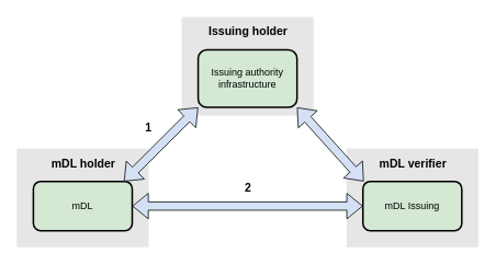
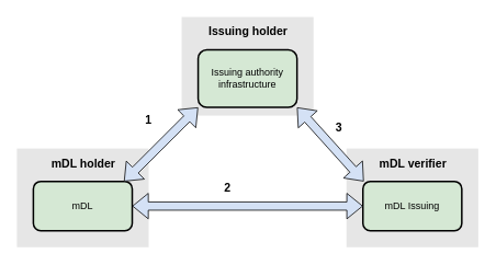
  <mxCell id="0" />
  <mxCell id="1" parent="0" />
  <mxCell id="2" value="" style="rounded=0;whiteSpace=wrap;html=1;fillColor=#E6E6E6;strokeColor=none;" vertex="1" parent="1"><mxGeometry x="220" y="20" width="160" height="120" as="geometry" /></mxCell>
  <mxCell id="3" value="Issuing authority infrastructure" style="rounded=1;whiteSpace=wrap;html=1;fillColor=#D5E8D4;strokeWidth=2;" vertex="1" parent="1"><mxGeometry x="240" y="60" width="120" height="70" as="geometry" /></mxCell>
  <mxCell id="4" value="&lt;b&gt;&lt;font style=&quot;font-size: 14px;&quot;&gt;Issuing holder&lt;/font&gt;&lt;/b&gt;" style="text;strokeColor=none;align=center;fillColor=none;html=1;verticalAlign=middle;whiteSpace=wrap;rounded=0;" vertex="1" parent="1"><mxGeometry x="241" y="23" width="120" height="30" as="geometry" /></mxCell>
  <mxCell id="5" value="" style="rounded=0;whiteSpace=wrap;html=1;fillColor=#E6E6E6;strokeColor=none;" vertex="1" parent="1"><mxGeometry x="20" y="180" width="160" height="120" as="geometry" /></mxCell>
  <mxCell id="6" value="mDL" style="rounded=1;whiteSpace=wrap;html=1;fillColor=#D5E8D4;strokeWidth=2;" vertex="1" parent="1"><mxGeometry x="40" y="220" width="120" height="60" as="geometry" /></mxCell>
  <mxCell id="7" value="&lt;span style=&quot;font-size: 14px;&quot;&gt;&lt;b&gt;mDL holder&lt;/b&gt;&lt;/span&gt;" style="text;strokeColor=none;align=center;fillColor=none;html=1;verticalAlign=middle;whiteSpace=wrap;rounded=0;" vertex="1" parent="1"><mxGeometry x="41" y="183" width="120" height="30" as="geometry" /></mxCell>
  <mxCell id="8" value="" style="rounded=0;whiteSpace=wrap;html=1;fillColor=#E6E6E6;strokeColor=none;" vertex="1" parent="1"><mxGeometry x="420" y="180" width="160" height="120" as="geometry" /></mxCell>
  <mxCell id="9" value="mDL Issuing" style="rounded=1;whiteSpace=wrap;html=1;fillColor=#D5E8D4;strokeWidth=2;" vertex="1" parent="1"><mxGeometry x="440" y="220" width="120" height="60" as="geometry" /></mxCell>
  <mxCell id="10" value="&lt;span style=&quot;font-size: 14px;&quot;&gt;&lt;b&gt;mDL verifier&lt;/b&gt;&lt;/span&gt;" style="text;strokeColor=none;align=center;fillColor=none;html=1;verticalAlign=middle;whiteSpace=wrap;rounded=0;" vertex="1" parent="1"><mxGeometry x="441" y="183" width="120" height="30" as="geometry" /></mxCell>
  <mxCell id="11" value="" style="shape=flexArrow;endArrow=classic;startArrow=classic;html=1;rounded=0;exitX=1;exitY=0.5;exitDx=0;exitDy=0;entryX=0;entryY=0.5;entryDx=0;entryDy=0;fillColor=#D4E1F5;" edge="1" parent="1" source="6" target="9"><mxGeometry width="100" height="100" relative="1" as="geometry"><mxPoint x="270" y="290" as="sourcePoint" /><mxPoint x="370" y="190" as="targetPoint" /></mxGeometry></mxCell>
  <mxCell id="12" value="" style="shape=flexArrow;endArrow=classic;startArrow=classic;html=1;rounded=0;entryX=0;entryY=1;entryDx=0;entryDy=0;fillColor=#D4E1F5;" edge="1" parent="1" target="3"><mxGeometry width="100" height="100" relative="1" as="geometry"><mxPoint x="150" y="220.001" as="sourcePoint" /><mxPoint x="420" y="235.43" as="targetPoint" /></mxGeometry></mxCell>
  <mxCell id="13" value="" style="shape=flexArrow;endArrow=classic;startArrow=classic;html=1;rounded=0;fillColor=#D4E1F5;exitX=1;exitY=1;exitDx=0;exitDy=0;" edge="1" parent="1" source="3"><mxGeometry width="100" height="100" relative="1" as="geometry"><mxPoint x="360" y="123.001" as="sourcePoint" /><mxPoint x="441" y="220" as="targetPoint" /></mxGeometry></mxCell>
- <mxCell id="14" value="&lt;font style=&quot;font-size: 14px;&quot;&gt;&lt;b&gt;2&lt;/b&gt;&lt;/font&gt;" style="text;strokeColor=none;align=center;fillColor=none;html=1;verticalAlign=middle;whiteSpace=wrap;rounded=0;" vertex="1" parent="1"><mxGeometry x="271" y="213" width="60" height="30" as="geometry" /></mxCell>
- <mxCell id="15" value="&lt;span style=&quot;font-size: 14px;&quot;&gt;&lt;b&gt;1&lt;/b&gt;&lt;/span&gt;" style="text;strokeColor=none;align=center;fillColor=none;html=1;verticalAlign=middle;whiteSpace=wrap;rounded=0;" vertex="1" parent="1"><mxGeometry x="150" y="140" width="60" height="30" as="geometry" /></mxCell>
+ <mxCell id="14" value="&lt;font style=&quot;font-size: 14px;&quot;&gt;&lt;b&gt;2&lt;/b&gt;&lt;/font&gt;" style="text;strokeColor=none;align=center;fillColor=none;html=1;verticalAlign=middle;whiteSpace=wrap;rounded=0;" vertex="1" parent="1"><mxGeometry x="246" y="213" width="60" height="30" as="geometry" /></mxCell>
+ <mxCell id="15" value="&lt;span style=&quot;font-size: 14px;&quot;&gt;&lt;b&gt;1&lt;/b&gt;&lt;/span&gt;" style="text;strokeColor=none;align=center;fillColor=none;html=1;verticalAlign=middle;whiteSpace=wrap;rounded=0;" vertex="1" parent="1"><mxGeometry x="150" y="130" width="60" height="30" as="geometry" /></mxCell>
+ <mxCell id="16" value="&lt;span style=&quot;font-size: 14px;&quot;&gt;&lt;b&gt;3&lt;/b&gt;&lt;/span&gt;" style="text;strokeColor=none;align=center;fillColor=none;html=1;verticalAlign=middle;whiteSpace=wrap;rounded=0;" vertex="1" parent="1"><mxGeometry x="381" y="140" width="60" height="30" as="geometry" /></mxCell>
